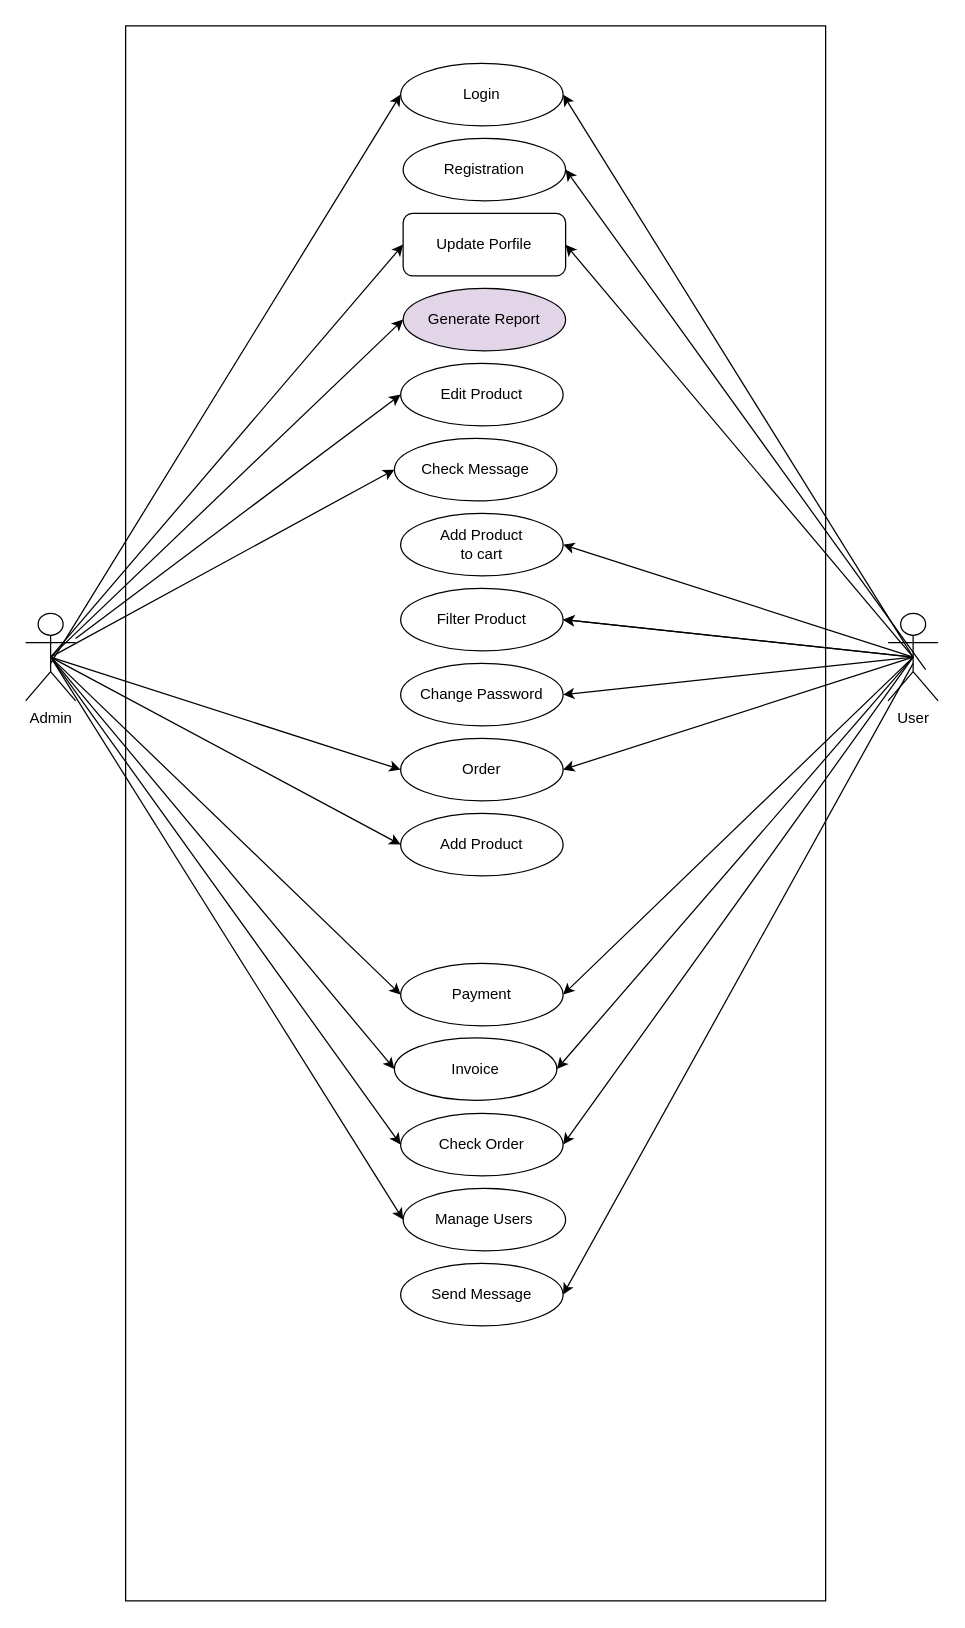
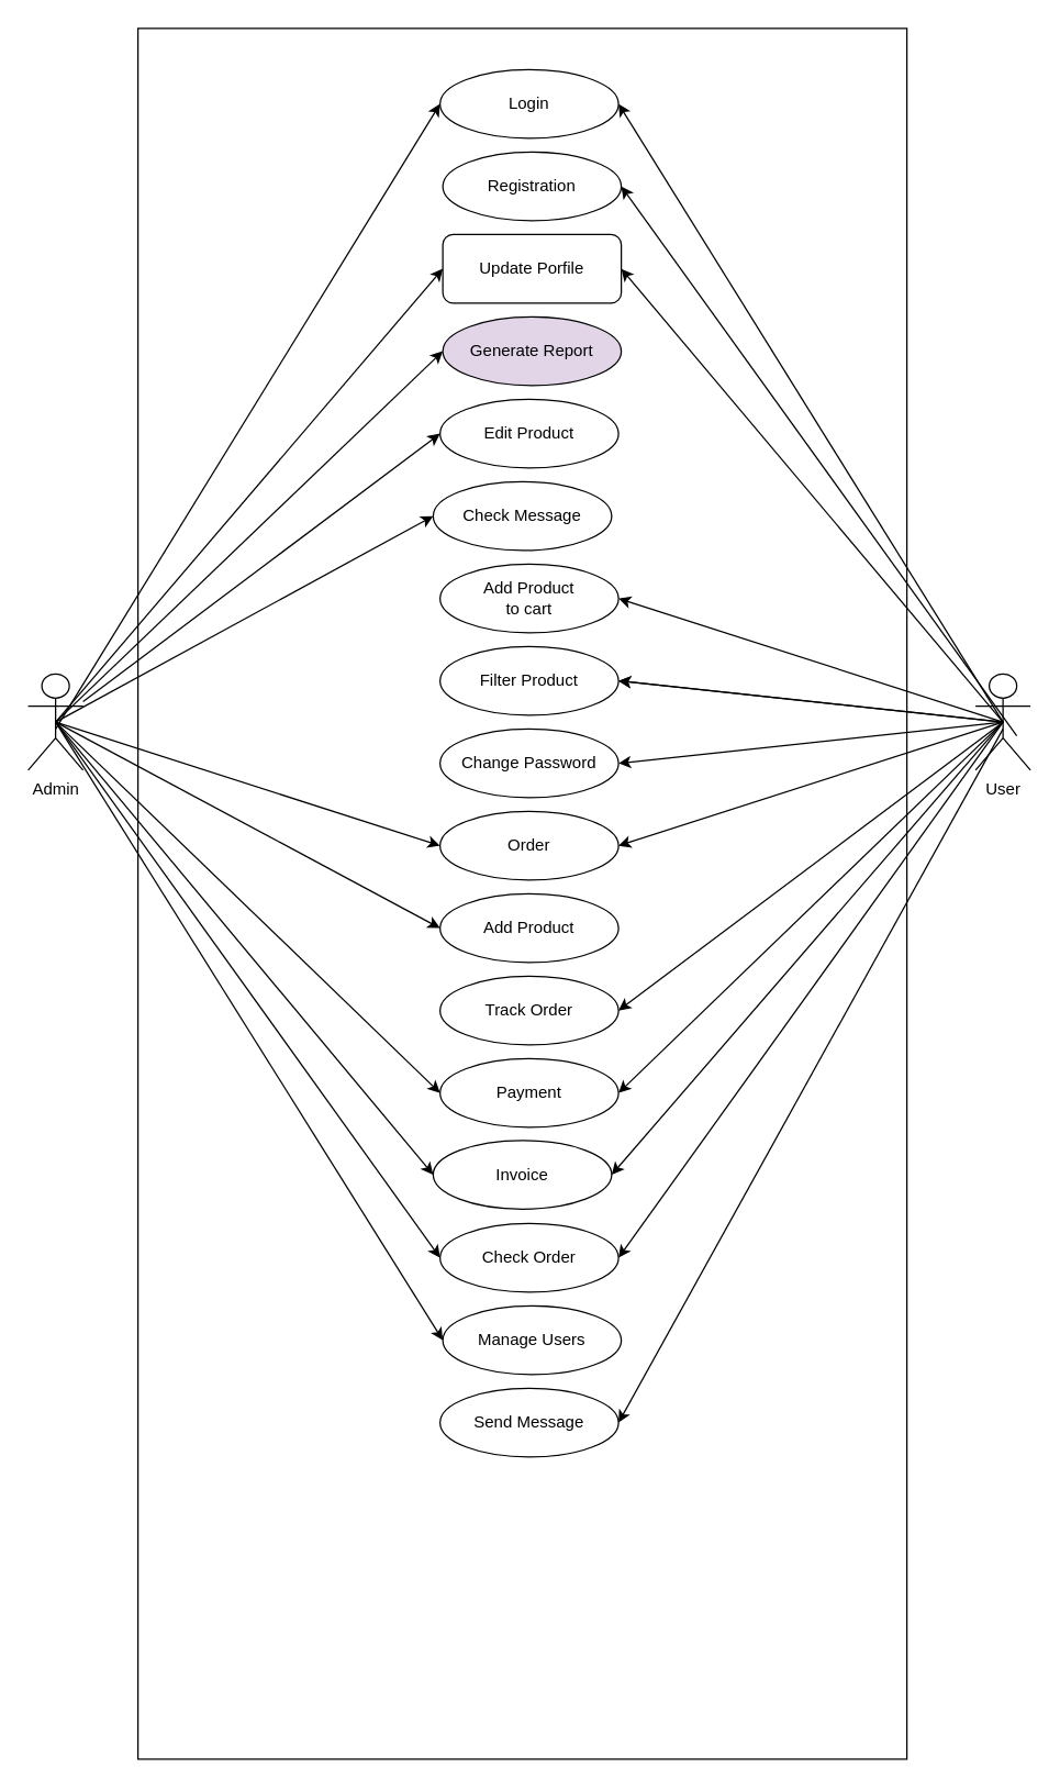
  <mxCell id="0" />
  <mxCell id="1" parent="0" />
  <mxCell id="2" value="Admin&lt;br&gt;" style="shape=umlActor;verticalLabelPosition=bottom;verticalAlign=top;html=1;outlineConnect=0;" parent="1" vertex="1"><mxGeometry x="20" y="490" width="40" height="70" as="geometry" /></mxCell>
  <mxCell id="3" value="User" style="shape=umlActor;verticalLabelPosition=bottom;verticalAlign=top;html=1;outlineConnect=0;" parent="1" vertex="1"><mxGeometry x="710" y="490" width="40" height="70" as="geometry" /></mxCell>
  <mxCell id="4" value="" style="rounded=0;whiteSpace=wrap;html=1;" parent="1" vertex="1"><mxGeometry x="100" y="20" width="560" height="1260" as="geometry" /></mxCell>
  <mxCell id="5" value="Login" style="ellipse;whiteSpace=wrap;html=1;" parent="1" vertex="1"><mxGeometry x="320" y="50" width="130" height="50" as="geometry" /></mxCell>
  <mxCell id="6" value="" style="endArrow=classic;html=1;rounded=0;entryX=0;entryY=0.5;entryDx=0;entryDy=0;" parent="1" target="5" edge="1"><mxGeometry width="50" height="50" relative="1" as="geometry"><mxPoint x="40" y="530" as="sourcePoint" /><mxPoint x="90" y="480" as="targetPoint" /></mxGeometry></mxCell>
  <mxCell id="7" value="" style="endArrow=classic;html=1;rounded=0;entryX=1;entryY=0.5;entryDx=0;entryDy=0;exitX=0.5;exitY=0.5;exitDx=0;exitDy=0;exitPerimeter=0;" parent="1" source="3" target="5" edge="1"><mxGeometry width="50" height="50" relative="1" as="geometry"><mxPoint x="146" y="525" as="sourcePoint" /><mxPoint x="440" y="70" as="targetPoint" /></mxGeometry></mxCell>
  <mxCell id="8" value="" style="endArrow=classic;html=1;rounded=0;entryX=1;entryY=0.5;entryDx=0;entryDy=0;exitX=0.5;exitY=0.5;exitDx=0;exitDy=0;exitPerimeter=0;" parent="1" target="9" edge="1"><mxGeometry width="50" height="50" relative="1" as="geometry"><mxPoint x="740" y="535" as="sourcePoint" /><mxPoint x="460" y="135" as="targetPoint" /></mxGeometry></mxCell>
  <mxCell id="9" value="Registration" style="ellipse;whiteSpace=wrap;html=1;" parent="1" vertex="1"><mxGeometry x="322" y="110" width="130" height="50" as="geometry" /></mxCell>
  <mxCell id="10" value="Update Porfile" style="whiteSpace=wrap;html=1;rounded=1;" parent="1" vertex="1"><mxGeometry x="322" y="170" width="130" height="50" as="geometry" /></mxCell>
  <mxCell id="11" value="" style="endArrow=classic;html=1;rounded=0;entryX=0;entryY=0.5;entryDx=0;entryDy=0;exitX=0.5;exitY=0.5;exitDx=0;exitDy=0;exitPerimeter=0;" parent="1" source="2" target="10" edge="1"><mxGeometry width="50" height="50" relative="1" as="geometry"><mxPoint x="50" y="540" as="sourcePoint" /><mxPoint x="330" y="85" as="targetPoint" /></mxGeometry></mxCell>
  <mxCell id="12" value="" style="endArrow=classic;html=1;rounded=0;entryX=1;entryY=0.5;entryDx=0;entryDy=0;exitX=0.5;exitY=0.5;exitDx=0;exitDy=0;exitPerimeter=0;" parent="1" source="3" target="10" edge="1"><mxGeometry width="50" height="50" relative="1" as="geometry"><mxPoint x="740" y="535" as="sourcePoint" /><mxPoint x="460" y="85" as="targetPoint" /></mxGeometry></mxCell>
  <mxCell id="13" value="Generate Report" style="ellipse;whiteSpace=wrap;html=1;fillColor=#e1d5e7;" parent="1" vertex="1"><mxGeometry x="322" y="230" width="130" height="50" as="geometry" /></mxCell>
  <mxCell id="14" value="" style="endArrow=classic;html=1;rounded=0;entryX=0;entryY=0.5;entryDx=0;entryDy=0;exitX=0.5;exitY=0.5;exitDx=0;exitDy=0;exitPerimeter=0;" parent="1" source="2" target="13" edge="1"><mxGeometry width="50" height="50" relative="1" as="geometry"><mxPoint x="40" y="530" as="sourcePoint" /><mxPoint x="332" y="205" as="targetPoint" /></mxGeometry></mxCell>
  <mxCell id="15" value="" style="endArrow=classic;html=1;rounded=0;entryX=0;entryY=0.5;entryDx=0;entryDy=0;" parent="1" source="2" edge="1"><mxGeometry width="50" height="50" relative="1" as="geometry"><mxPoint x="40" y="525" as="sourcePoint" /><mxPoint x="320" y="315" as="targetPoint" /></mxGeometry></mxCell>
  <mxCell id="16" value="" style="endArrow=classic;html=1;rounded=0;entryX=0;entryY=0.5;entryDx=0;entryDy=0;exitX=0.5;exitY=0.5;exitDx=0;exitDy=0;exitPerimeter=0;" parent="1" source="2" edge="1"><mxGeometry width="50" height="50" relative="1" as="geometry"><mxPoint x="70" y="520" as="sourcePoint" /><mxPoint x="315" y="375" as="targetPoint" /></mxGeometry></mxCell>
  <mxCell id="17" value="Add Product&lt;br&gt;to cart" style="ellipse;whiteSpace=wrap;html=1;" parent="1" vertex="1"><mxGeometry x="320" y="410" width="130" height="50" as="geometry" /></mxCell>
  <mxCell id="18" value="" style="endArrow=classic;html=1;rounded=0;entryX=1;entryY=0.5;entryDx=0;entryDy=0;" parent="1" target="17" edge="1"><mxGeometry width="50" height="50" relative="1" as="geometry"><mxPoint x="730" y="525" as="sourcePoint" /><mxPoint x="462" y="205" as="targetPoint" /></mxGeometry></mxCell>
  <mxCell id="19" value="" style="endArrow=classic;html=1;rounded=0;entryX=1;entryY=0.5;entryDx=0;entryDy=0;exitX=0.5;exitY=0.5;exitDx=0;exitDy=0;exitPerimeter=0;" parent="1" source="3" edge="1"><mxGeometry width="50" height="50" relative="1" as="geometry"><mxPoint x="740" y="535" as="sourcePoint" /><mxPoint x="450" y="495" as="targetPoint" /></mxGeometry></mxCell>
  <mxCell id="20" value="Change Password" style="ellipse;whiteSpace=wrap;html=1;" parent="1" vertex="1"><mxGeometry x="320" y="530" width="130" height="50" as="geometry" /></mxCell>
  <mxCell id="21" value="" style="endArrow=classic;html=1;rounded=0;entryX=1;entryY=0.5;entryDx=0;entryDy=0;exitX=0.5;exitY=0.5;exitDx=0;exitDy=0;exitPerimeter=0;" parent="1" source="3" target="20" edge="1"><mxGeometry width="50" height="50" relative="1" as="geometry"><mxPoint x="740" y="535" as="sourcePoint" /><mxPoint x="460" y="505" as="targetPoint" /></mxGeometry></mxCell>
  <mxCell id="22" value="Order" style="ellipse;whiteSpace=wrap;html=1;" parent="1" vertex="1"><mxGeometry x="320" y="590" width="130" height="50" as="geometry" /></mxCell>
  <mxCell id="23" value="" style="endArrow=classic;html=1;rounded=0;entryX=0;entryY=0.5;entryDx=0;entryDy=0;exitX=0.5;exitY=0.5;exitDx=0;exitDy=0;exitPerimeter=0;" parent="1" source="2" target="22" edge="1"><mxGeometry width="50" height="50" relative="1" as="geometry"><mxPoint x="50" y="535" as="sourcePoint" /><mxPoint x="330" y="565" as="targetPoint" /></mxGeometry></mxCell>
  <mxCell id="24" value="" style="endArrow=classic;html=1;rounded=0;entryX=1;entryY=0.5;entryDx=0;entryDy=0;exitX=0.5;exitY=0.5;exitDx=0;exitDy=0;exitPerimeter=0;" parent="1" source="3" target="22" edge="1"><mxGeometry width="50" height="50" relative="1" as="geometry"><mxPoint x="740" y="535" as="sourcePoint" /><mxPoint x="460" y="565" as="targetPoint" /></mxGeometry></mxCell>
  <mxCell id="25" value="Add Product" style="ellipse;whiteSpace=wrap;html=1;" parent="1" vertex="1"><mxGeometry x="320" y="650" width="130" height="50" as="geometry" /></mxCell>
  <mxCell id="26" value="" style="endArrow=classic;html=1;rounded=0;entryX=0;entryY=0.5;entryDx=0;entryDy=0;exitX=0.5;exitY=0.5;exitDx=0;exitDy=0;exitPerimeter=0;" parent="1" source="2" target="25" edge="1"><mxGeometry width="50" height="50" relative="1" as="geometry"><mxPoint x="50" y="535" as="sourcePoint" /><mxPoint x="330" y="625" as="targetPoint" /></mxGeometry></mxCell>
  <mxCell id="27" value="Filter Product" style="ellipse;whiteSpace=wrap;html=1;" parent="1" vertex="1"><mxGeometry x="320" y="470" width="130" height="50" as="geometry" /></mxCell>
  <mxCell id="28" value="" style="endArrow=classic;html=1;rounded=0;entryX=1;entryY=0.5;entryDx=0;entryDy=0;exitX=0.5;exitY=0.5;exitDx=0;exitDy=0;exitPerimeter=0;" parent="1" source="3" target="27" edge="1"><mxGeometry width="50" height="50" relative="1" as="geometry"><mxPoint x="740" y="535" as="sourcePoint" /><mxPoint x="460" y="625" as="targetPoint" /></mxGeometry></mxCell>
  <mxCell id="29" value="Payment" style="ellipse;whiteSpace=wrap;html=1;" parent="1" vertex="1"><mxGeometry x="320" y="770" width="130" height="50" as="geometry" /></mxCell>
  <mxCell id="30" value="" style="endArrow=classic;html=1;rounded=0;entryX=0;entryY=0.5;entryDx=0;entryDy=0;exitX=0.5;exitY=0.5;exitDx=0;exitDy=0;exitPerimeter=0;" parent="1" source="2" target="29" edge="1"><mxGeometry width="50" height="50" relative="1" as="geometry"><mxPoint x="50" y="535" as="sourcePoint" /><mxPoint x="330" y="685" as="targetPoint" /></mxGeometry></mxCell>
  <mxCell id="31" value="" style="endArrow=classic;html=1;rounded=0;entryX=1;entryY=0.5;entryDx=0;entryDy=0;exitX=0.5;exitY=0.5;exitDx=0;exitDy=0;exitPerimeter=0;" parent="1" source="3" target="29" edge="1"><mxGeometry width="50" height="50" relative="1" as="geometry"><mxPoint x="740" y="535" as="sourcePoint" /><mxPoint x="460" y="745" as="targetPoint" /></mxGeometry></mxCell>
  <mxCell id="32" value="Invoice" style="ellipse;whiteSpace=wrap;html=1;" parent="1" vertex="1"><mxGeometry x="315" y="829.5" width="130" height="50" as="geometry" /></mxCell>
  <mxCell id="33" value="" style="endArrow=classic;html=1;rounded=0;entryX=0;entryY=0.5;entryDx=0;entryDy=0;exitX=0.5;exitY=0.5;exitDx=0;exitDy=0;exitPerimeter=0;" parent="1" source="2" target="32" edge="1"><mxGeometry width="50" height="50" relative="1" as="geometry"><mxPoint x="50" y="535" as="sourcePoint" /><mxPoint x="330" y="805" as="targetPoint" /></mxGeometry></mxCell>
  <mxCell id="34" value="" style="endArrow=classic;html=1;rounded=0;entryX=1;entryY=0.5;entryDx=0;entryDy=0;exitX=0.5;exitY=0.5;exitDx=0;exitDy=0;exitPerimeter=0;" parent="1" source="3" target="32" edge="1"><mxGeometry width="50" height="50" relative="1" as="geometry"><mxPoint x="740" y="535" as="sourcePoint" /><mxPoint x="460" y="805" as="targetPoint" /></mxGeometry></mxCell>
  <mxCell id="35" value="Check Order" style="ellipse;whiteSpace=wrap;html=1;" parent="1" vertex="1"><mxGeometry x="320" y="890" width="130" height="50" as="geometry" /></mxCell>
  <mxCell id="36" value="" style="endArrow=classic;html=1;rounded=0;entryX=0;entryY=0.5;entryDx=0;entryDy=0;exitX=0.5;exitY=0.5;exitDx=0;exitDy=0;exitPerimeter=0;" parent="1" source="2" target="35" edge="1"><mxGeometry width="50" height="50" relative="1" as="geometry"><mxPoint x="50" y="535" as="sourcePoint" /><mxPoint x="325" y="865" as="targetPoint" /></mxGeometry></mxCell>
  <mxCell id="37" value="" style="endArrow=classic;html=1;rounded=0;entryX=1;entryY=0.5;entryDx=0;entryDy=0;exitX=0.5;exitY=0.5;exitDx=0;exitDy=0;exitPerimeter=0;" parent="1" source="3" target="35" edge="1"><mxGeometry width="50" height="50" relative="1" as="geometry"><mxPoint x="740" y="535" as="sourcePoint" /><mxPoint x="455" y="865" as="targetPoint" /></mxGeometry></mxCell>
  <mxCell id="38" value="Manage Users" style="ellipse;whiteSpace=wrap;html=1;" parent="1" vertex="1"><mxGeometry x="322" y="950" width="130" height="50" as="geometry" /></mxCell>
  <mxCell id="39" value="" style="endArrow=classic;html=1;rounded=0;entryX=0;entryY=0.5;entryDx=0;entryDy=0;exitX=0.5;exitY=0.5;exitDx=0;exitDy=0;exitPerimeter=0;" parent="1" source="2" target="38" edge="1"><mxGeometry width="50" height="50" relative="1" as="geometry"><mxPoint x="50" y="535" as="sourcePoint" /><mxPoint x="330" y="925" as="targetPoint" /></mxGeometry></mxCell>
  <mxCell id="40" value="Edit Product" style="ellipse;whiteSpace=wrap;html=1;" parent="1" vertex="1"><mxGeometry x="320" y="290" width="130" height="50" as="geometry" /></mxCell>
+ <mxCell id="41" value="Track Order" style="ellipse;whiteSpace=wrap;html=1;" parent="1" vertex="1"><mxGeometry x="320" y="710" width="130" height="50" as="geometry" /></mxCell>
+ <mxCell id="42" value="" style="endArrow=classic;html=1;rounded=0;entryX=1;entryY=0.5;entryDx=0;entryDy=0;exitX=0.5;exitY=0.5;exitDx=0;exitDy=0;exitPerimeter=0;" parent="1" source="3" target="41" edge="1"><mxGeometry width="50" height="50" relative="1" as="geometry"><mxPoint x="740" y="535" as="sourcePoint" /><mxPoint x="460" y="925" as="targetPoint" /></mxGeometry></mxCell>
  <mxCell id="43" value="Send Message" style="ellipse;whiteSpace=wrap;html=1;" parent="1" vertex="1"><mxGeometry x="320" y="1010" width="130" height="50" as="geometry" /></mxCell>
  <mxCell id="44" value="" style="endArrow=classic;html=1;rounded=0;entryX=1;entryY=0.5;entryDx=0;entryDy=0;" parent="1" target="43" edge="1"><mxGeometry width="50" height="50" relative="1" as="geometry"><mxPoint x="730" y="530" as="sourcePoint" /><mxPoint x="460" y="1105" as="targetPoint" /></mxGeometry></mxCell>
  <mxCell id="45" value="Check Message" style="ellipse;whiteSpace=wrap;html=1;" parent="1" vertex="1"><mxGeometry x="315" y="350" width="130" height="50" as="geometry" /></mxCell>
